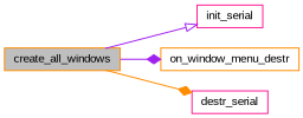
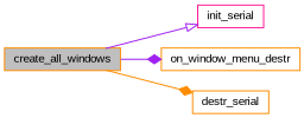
  digraph {
    fontname="Liberation Sans"
    rankdir=LR
    node [color=darkorange fillcolor=white fontname="Liberation Sans" fontsize=10 shape=record style=filled]
    edge [arrowhead=diamond color=purple fontname="Liberation Sans" fontsize=10 labelfontname=Helvetica labelfontsize=10 style=solid]
    n1 [fillcolor=grey75 fontcolor=black height=0.2 label=create_all_windows width=0.4]
    n2 [color=deeppink height=0.2 label=init_serial width=0.4]
    n3 [height=0.2 label=on_window_menu_destr width=0.4]
-   n4 [color=deeppink height=0.2 label=destr_serial width=0.4]
+   n4 [height=0.2 label=destr_serial width=0.4]
    n1 -> n2 [arrowhead=onormal]
    n1 -> n3
    n1 -> n4 [color=darkorange]
  }
